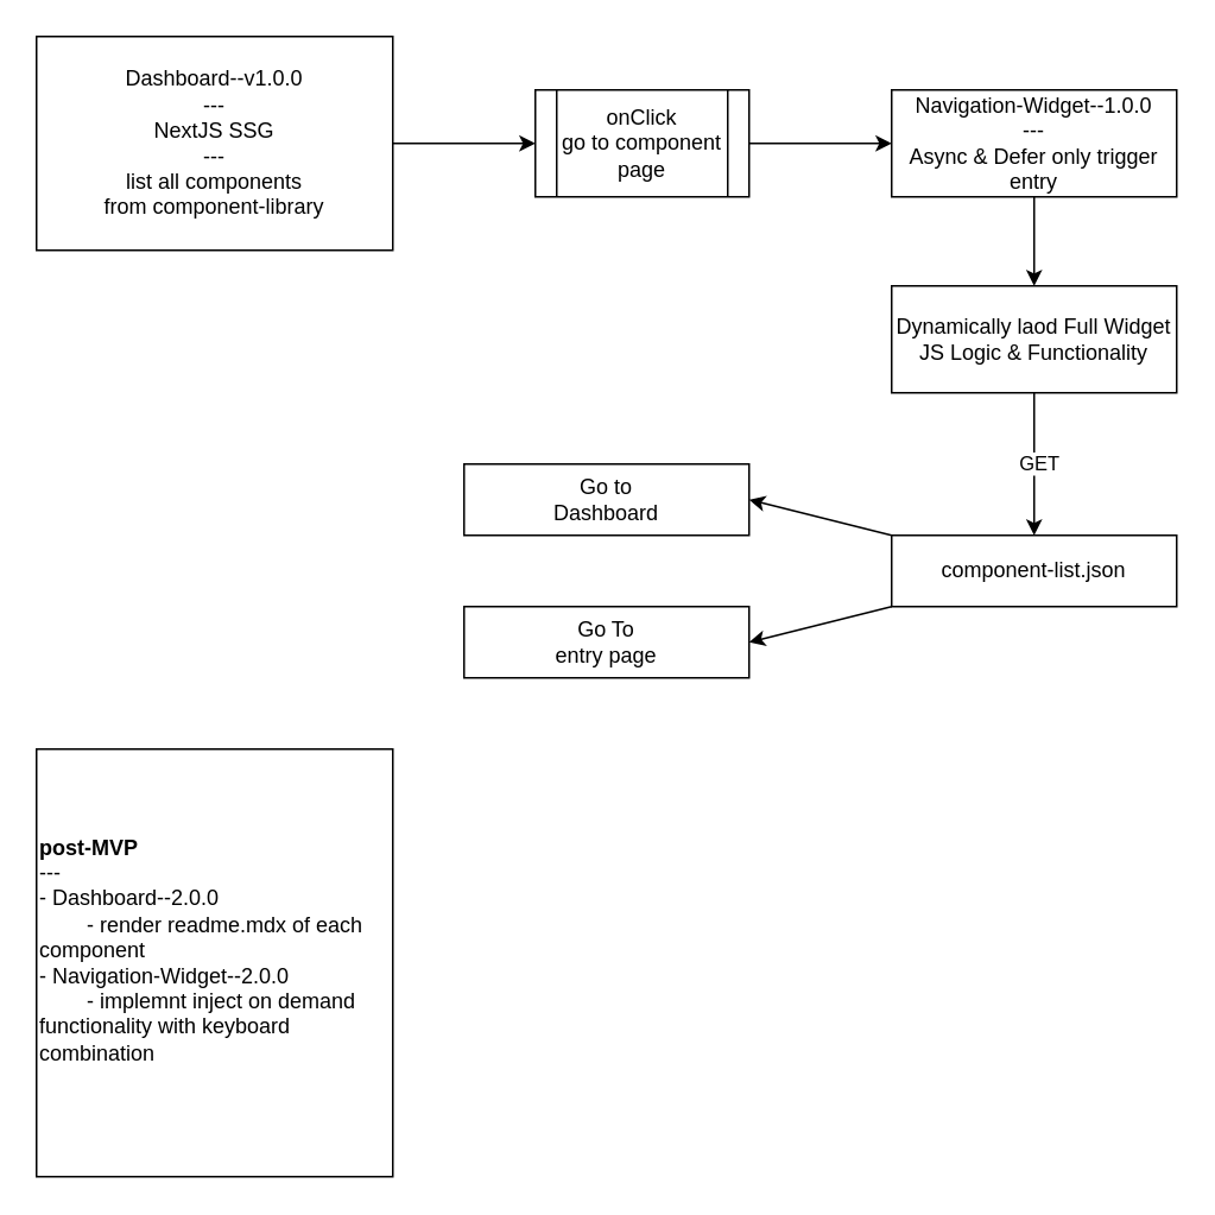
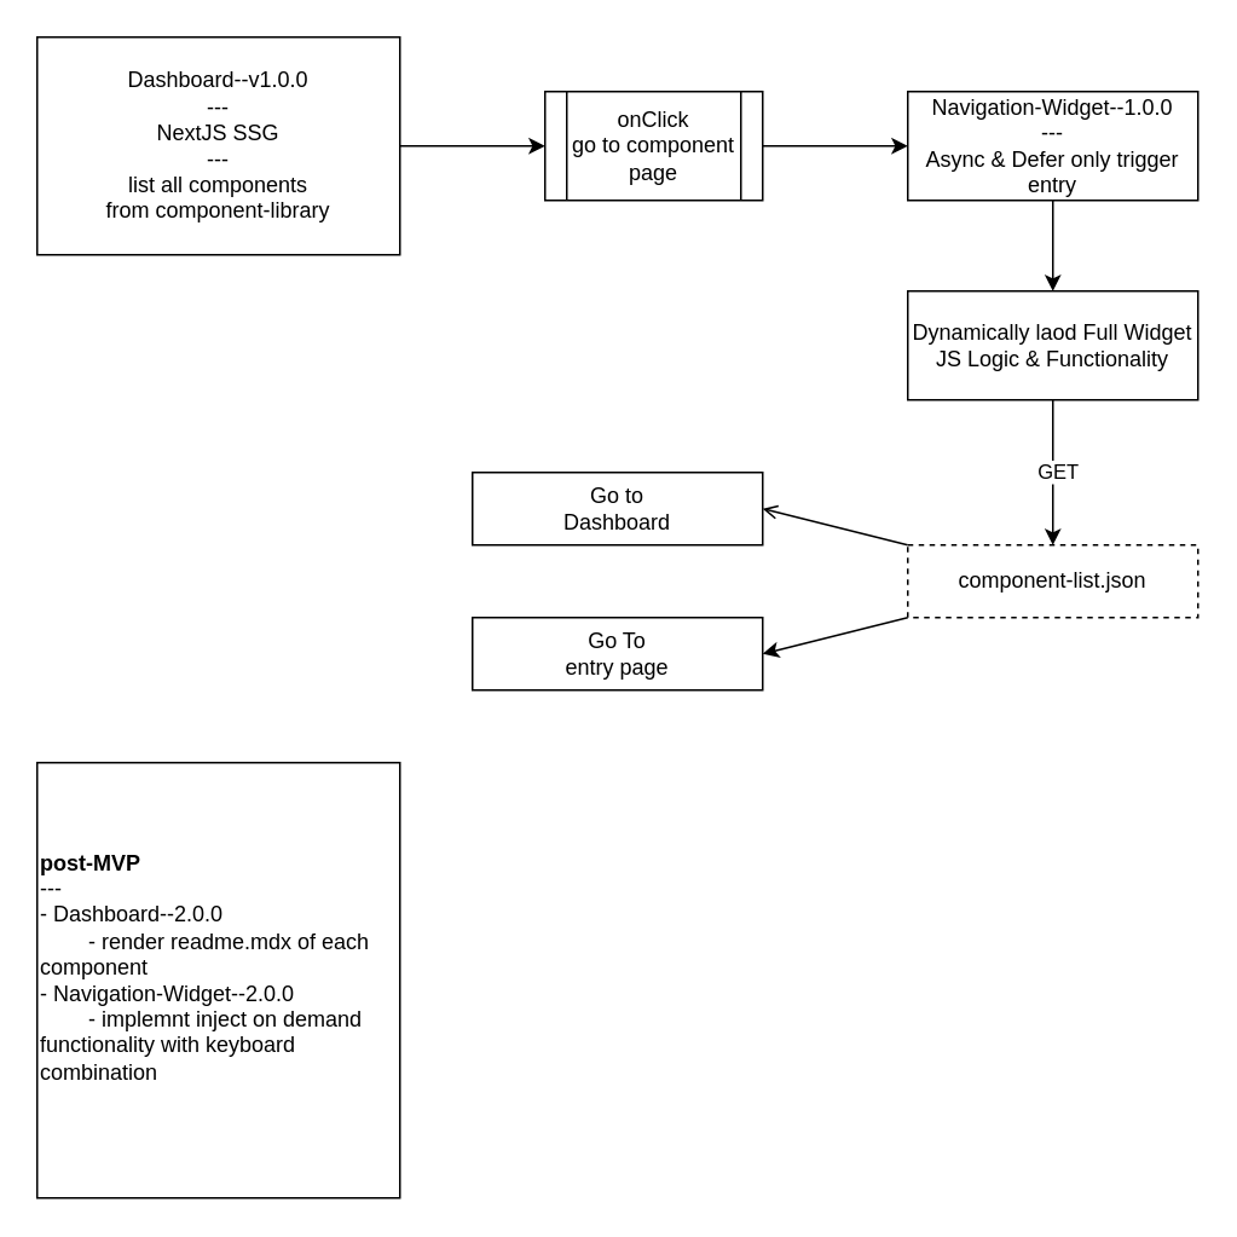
  <mxCell id="0" />
  <mxCell id="1" parent="0" />
  <mxCell id="2" style="edgeStyle=none;html=1;entryX=0;entryY=0.5;entryDx=0;entryDy=0;" edge="1" parent="1" source="3" target="5"><mxGeometry relative="1" as="geometry" /></mxCell>
  <mxCell id="3" value="Dashboard--v1.0.0&lt;br&gt;---&lt;br&gt;NextJS SSG&lt;br&gt;---&lt;br&gt;list all components&lt;br&gt;from component-library" style="whiteSpace=wrap;html=1;" vertex="1" parent="1"><mxGeometry x="20" y="20" width="200" height="120" as="geometry" /></mxCell>
  <mxCell id="4" style="edgeStyle=none;html=1;" edge="1" parent="1" source="5" target="7"><mxGeometry relative="1" as="geometry" /></mxCell>
  <mxCell id="5" value="onClick&lt;br&gt;go to component page&lt;br&gt;" style="shape=process;whiteSpace=wrap;html=1;backgroundOutline=1;" vertex="1" parent="1"><mxGeometry x="300" y="50" width="120" height="60" as="geometry" /></mxCell>
  <mxCell id="6" style="edgeStyle=none;html=1;entryX=0.5;entryY=0;entryDx=0;entryDy=0;" edge="1" parent="1" source="7" target="10"><mxGeometry relative="1" as="geometry" /></mxCell>
  <mxCell id="7" value="Navigation-Widget--1.0.0&lt;br&gt;---&lt;br&gt;Async &amp;amp; Defer only trigger entry" style="whiteSpace=wrap;html=1;" vertex="1" parent="1"><mxGeometry x="500" y="50" width="160" height="60" as="geometry" /></mxCell>
  <mxCell id="8" style="edgeStyle=none;html=1;entryX=0.5;entryY=0;entryDx=0;entryDy=0;" edge="1" parent="1" source="10" target="13"><mxGeometry relative="1" as="geometry" /></mxCell>
  <mxCell id="9" value="GET" style="edgeLabel;html=1;align=center;verticalAlign=middle;resizable=0;points=[];" vertex="1" connectable="0" parent="8"><mxGeometry x="-0.025" y="2" relative="1" as="geometry"><mxPoint as="offset" /></mxGeometry></mxCell>
  <mxCell id="10" value="Dynamically laod Full Widget JS Logic &amp;amp; Functionality" style="whiteSpace=wrap;html=1;" vertex="1" parent="1"><mxGeometry x="500" y="160" width="160" height="60" as="geometry" /></mxCell>
- <mxCell id="11" style="edgeStyle=none;html=1;entryX=1;entryY=0.5;entryDx=0;entryDy=0;" edge="1" parent="1" source="13" target="14"><mxGeometry relative="1" as="geometry" /></mxCell>
+ <mxCell id="11" style="edgeStyle=none;html=1;entryX=1;entryY=0.5;entryDx=0;entryDy=0;endArrow=open;" edge="1" parent="1" source="13" target="14"><mxGeometry relative="1" as="geometry" /></mxCell>
  <mxCell id="12" style="edgeStyle=none;html=1;entryX=1;entryY=0.5;entryDx=0;entryDy=0;" edge="1" parent="1" source="13" target="15"><mxGeometry relative="1" as="geometry" /></mxCell>
- <mxCell id="13" value="component-list.json" style="whiteSpace=wrap;html=1;" vertex="1" parent="1"><mxGeometry x="500" y="300" width="160" height="40" as="geometry" /></mxCell>
+ <mxCell id="13" value="component-list.json" style="whiteSpace=wrap;html=1;dashed=1;" vertex="1" parent="1"><mxGeometry x="500" y="300" width="160" height="40" as="geometry" /></mxCell>
  <mxCell id="14" value="Go to&lt;br&gt;Dashboard" style="whiteSpace=wrap;html=1;" vertex="1" parent="1"><mxGeometry x="260" y="260" width="160" height="40" as="geometry" /></mxCell>
  <mxCell id="15" value="Go To&lt;br&gt;entry page" style="whiteSpace=wrap;html=1;" vertex="1" parent="1"><mxGeometry x="260" y="340" width="160" height="40" as="geometry" /></mxCell>
  <mxCell id="16" value="&lt;b&gt;post-MVP&lt;/b&gt;&lt;br&gt;---&lt;br&gt;- Dashboard--2.0.0&lt;br&gt;&lt;span style=&quot;white-space: pre;&quot;&gt;&#09;&lt;/span&gt;- render readme.mdx of each component&lt;br&gt;- Navigation-Widget--2.0.0&lt;br&gt;&lt;span style=&quot;white-space: pre;&quot;&gt;&#09;&lt;/span&gt;- implemnt inject on demand functionality with keyboard combination&lt;br&gt;&lt;br&gt;" style="whiteSpace=wrap;html=1;align=left;" vertex="1" parent="1"><mxGeometry x="20" y="420" width="200" height="240" as="geometry" /></mxCell>
